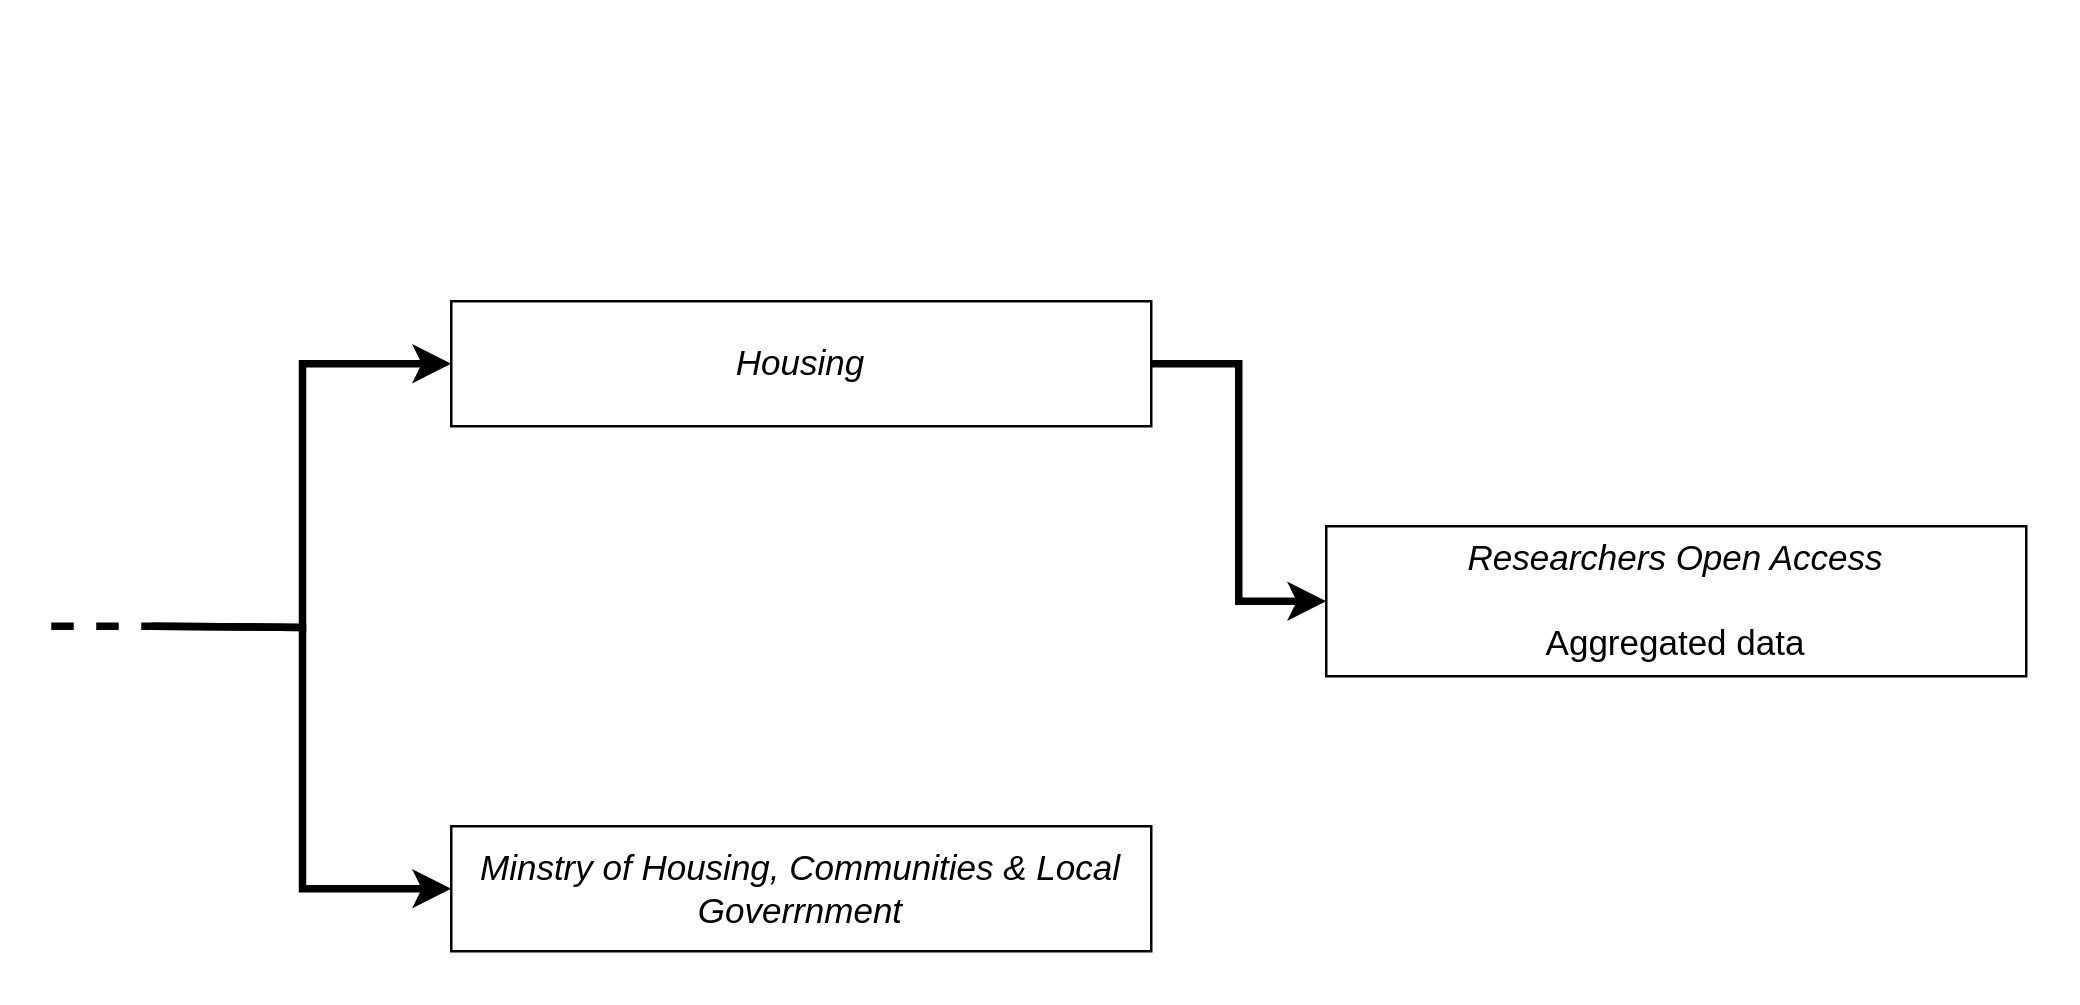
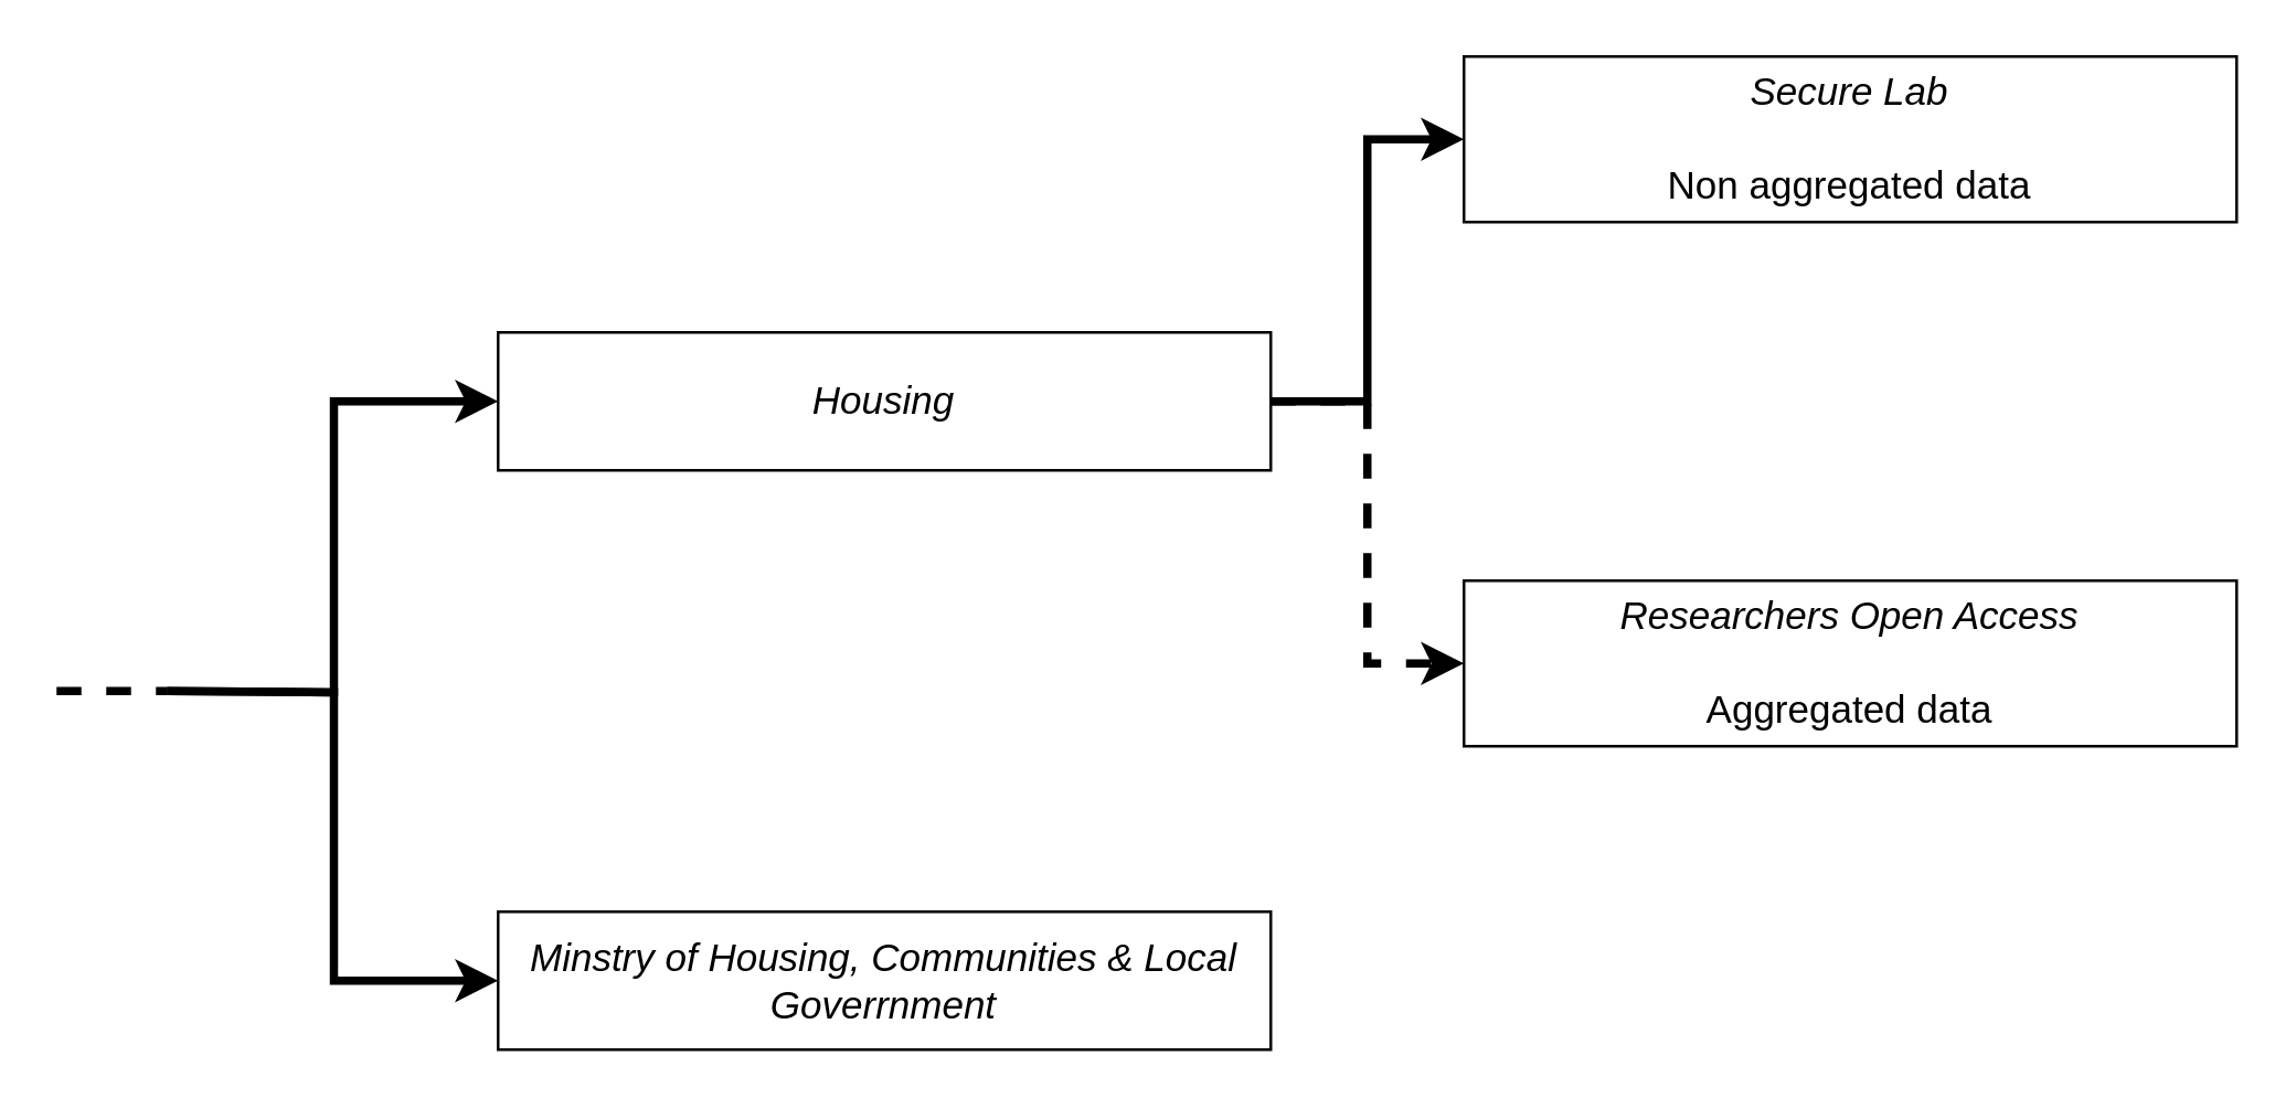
  <mxCell id="0" />
  <mxCell id="1" parent="0" />
  <mxCell id="2" style="edgeStyle=orthogonalEdgeStyle;rounded=0;orthogonalLoop=1;jettySize=auto;html=1;entryX=0;entryY=0.5;entryDx=0;entryDy=0;shadow=0;strokeWidth=3;" parent="1" target="7" edge="1"><mxGeometry relative="1" as="geometry"><mxPoint x="60" y="250" as="sourcePoint" /></mxGeometry></mxCell>
  <mxCell id="3" style="edgeStyle=orthogonalEdgeStyle;rounded=0;orthogonalLoop=1;jettySize=auto;html=1;entryX=0;entryY=0.5;entryDx=0;entryDy=0;shadow=0;strokeWidth=3;" parent="1" target="6" edge="1"><mxGeometry relative="1" as="geometry"><mxPoint x="60" y="250" as="sourcePoint" /></mxGeometry></mxCell>
- <mxCell id="5" style="edgeStyle=orthogonalEdgeStyle;rounded=0;orthogonalLoop=1;jettySize=auto;html=1;entryX=0;entryY=0.5;entryDx=0;entryDy=0;strokeWidth=3;" edge="1" parent="1" source="6" target="10"><mxGeometry relative="1" as="geometry" /></mxCell>
+ <mxCell id="4" style="edgeStyle=orthogonalEdgeStyle;rounded=0;orthogonalLoop=1;jettySize=auto;html=1;entryX=0;entryY=0.5;entryDx=0;entryDy=0;strokeWidth=3;" edge="1" parent="1" source="6" target="9"><mxGeometry relative="1" as="geometry" /></mxCell>
+ <mxCell id="5" style="edgeStyle=orthogonalEdgeStyle;rounded=0;orthogonalLoop=1;jettySize=auto;html=1;entryX=0;entryY=0.5;entryDx=0;entryDy=0;strokeWidth=3;dashed=1;" edge="1" parent="1" source="6" target="10"><mxGeometry relative="1" as="geometry" /></mxCell>
  <mxCell id="6" value="&lt;span style=&quot;font-size: 14px&quot;&gt;&lt;i&gt;Housing&lt;/i&gt;&lt;/span&gt;" style="rounded=0;whiteSpace=wrap;html=1;shadow=0;glass=0;strokeWidth=1;fillColor=#ffffff;gradientColor=none;" parent="1" vertex="1"><mxGeometry x="180" y="120" width="280" height="50" as="geometry" /></mxCell>
  <mxCell id="7" value="&lt;i&gt;&lt;font style=&quot;font-size: 14px&quot;&gt;Minstry of Housing, Communities &amp;amp; Local Goverrnment&lt;/font&gt;&lt;/i&gt;" style="rounded=0;whiteSpace=wrap;html=1;shadow=0;glass=0;strokeWidth=1;fillColor=#ffffff;gradientColor=none;" parent="1" vertex="1"><mxGeometry x="180" y="330" width="280" height="50" as="geometry" /></mxCell>
  <mxCell id="8" value="" style="endArrow=none;dashed=1;html=1;strokeWidth=3;" edge="1" parent="1"><mxGeometry width="50" height="50" relative="1" as="geometry"><mxPoint x="20" y="250" as="sourcePoint" /><mxPoint x="60" y="250" as="targetPoint" /></mxGeometry></mxCell>
+ <mxCell id="9" value="&lt;span style=&quot;font-size: 14px&quot;&gt;&lt;i&gt;Secure Lab&lt;/i&gt;&lt;br&gt;&lt;br&gt;Non aggregated data&lt;br&gt;&lt;/span&gt;" style="rounded=0;whiteSpace=wrap;html=1;shadow=0;glass=0;strokeWidth=1;fillColor=#ffffff;gradientColor=none;" vertex="1" parent="1"><mxGeometry x="530" y="20" width="280" height="60" as="geometry" /></mxCell>
  <mxCell id="10" value="&lt;span style=&quot;font-size: 14px&quot;&gt;&lt;i&gt;Researchers Open Access&lt;/i&gt;&lt;br&gt;&lt;br&gt;Aggregated data&lt;br&gt;&lt;/span&gt;" style="rounded=0;whiteSpace=wrap;html=1;shadow=0;glass=0;strokeWidth=1;fillColor=#ffffff;gradientColor=none;" vertex="1" parent="1"><mxGeometry x="530" y="210" width="280" height="60" as="geometry" /></mxCell>
